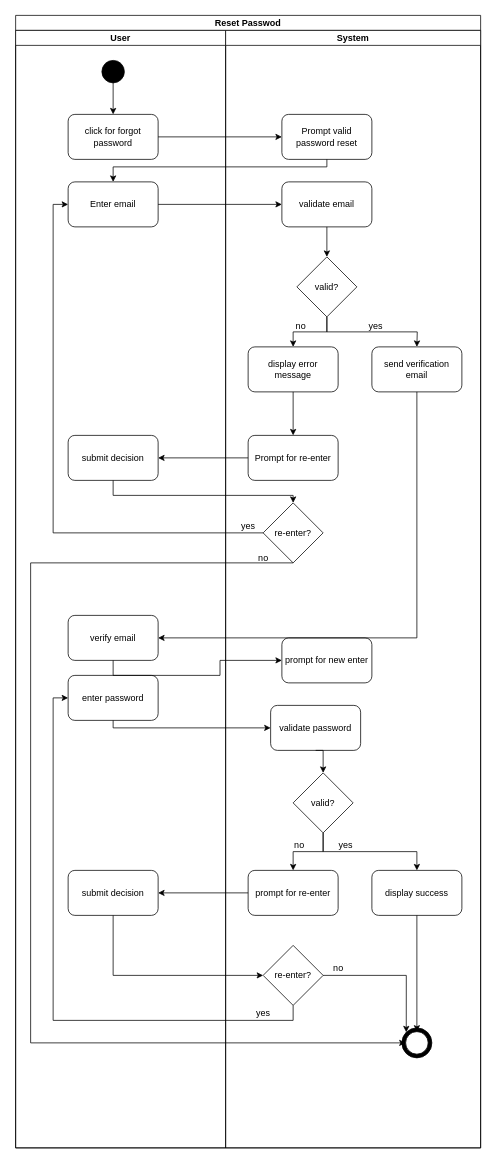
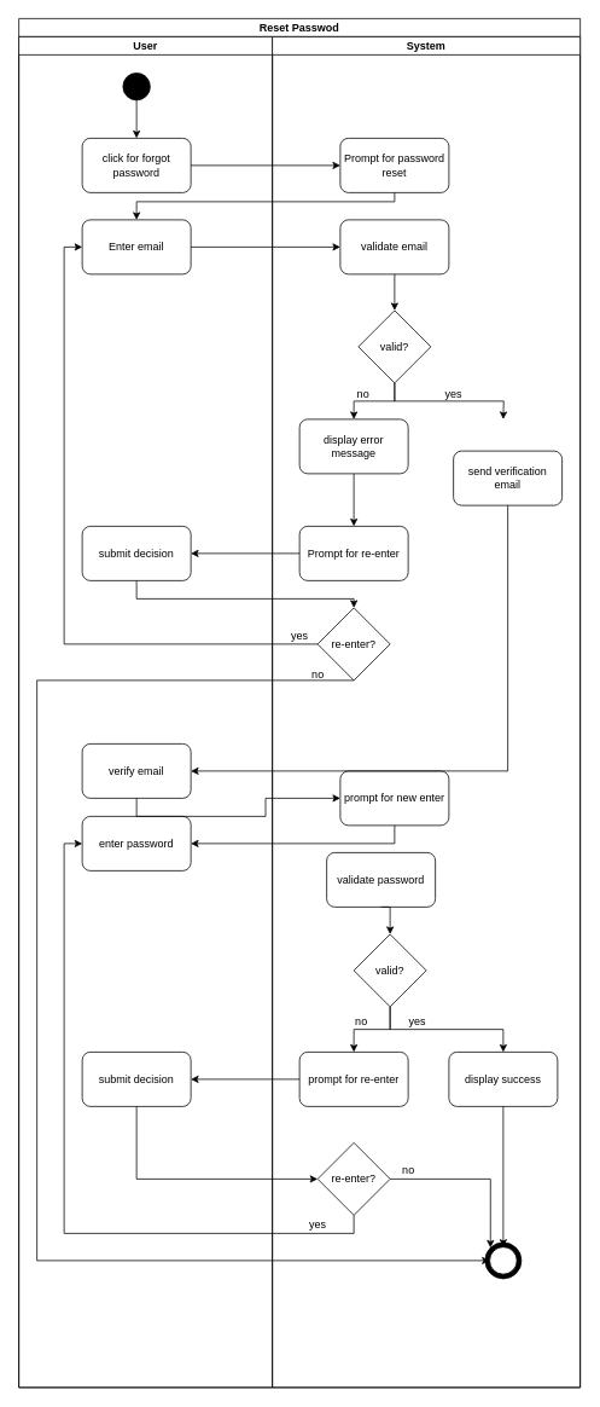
  <mxCell id="0" />
  <mxCell id="1" parent="0" />
  <mxCell id="2" value="Reset Passwod" style="swimlane;childLayout=stackLayout;resizeParent=1;resizeParentMax=0;startSize=20;fillColor=none;" parent="1" vertex="1"><mxGeometry x="20" y="20" width="620" height="1510" as="geometry"><mxRectangle x="220" y="60" width="60" height="20" as="alternateBounds" /></mxGeometry></mxCell>
  <mxCell id="3" value="User" style="swimlane;startSize=20;" parent="2" vertex="1"><mxGeometry y="20" width="280" height="1490" as="geometry" /></mxCell>
  <mxCell id="4" value="click for forgot password" style="rounded=1;whiteSpace=wrap;html=1;fillColor=none;" parent="3" vertex="1"><mxGeometry x="70" y="112" width="120" height="60" as="geometry" /></mxCell>
  <mxCell id="5" value="Enter email" style="rounded=1;whiteSpace=wrap;html=1;fillColor=none;" parent="3" vertex="1"><mxGeometry x="70" y="202" width="120" height="60" as="geometry" /></mxCell>
  <mxCell id="6" value="submit decision" style="rounded=1;whiteSpace=wrap;html=1;fillColor=none;" parent="3" vertex="1"><mxGeometry x="70" y="540" width="120" height="60" as="geometry" /></mxCell>
  <mxCell id="7" style="edgeStyle=orthogonalEdgeStyle;rounded=0;orthogonalLoop=1;jettySize=auto;html=1;exitX=0.5;exitY=1;exitDx=0;exitDy=0;entryX=0.5;entryY=0;entryDx=0;entryDy=0;" parent="3" source="8" target="4" edge="1"><mxGeometry relative="1" as="geometry" /></mxCell>
  <mxCell id="8" value="" style="ellipse;whiteSpace=wrap;html=1;aspect=fixed;fillColor=#000000;" parent="3" vertex="1"><mxGeometry x="115" y="40" width="30" height="30" as="geometry" /></mxCell>
  <mxCell id="9" value="verify email" style="rounded=1;whiteSpace=wrap;html=1;fillColor=none;" parent="3" vertex="1"><mxGeometry x="70" y="780" width="120" height="60" as="geometry" /></mxCell>
  <mxCell id="10" value="enter password" style="rounded=1;whiteSpace=wrap;html=1;fillColor=none;" parent="3" vertex="1"><mxGeometry x="70" y="860" width="120" height="60" as="geometry" /></mxCell>
  <mxCell id="11" value="submit decision" style="rounded=1;whiteSpace=wrap;html=1;fillColor=none;" parent="3" vertex="1"><mxGeometry x="70" y="1120" width="120" height="60" as="geometry" /></mxCell>
  <mxCell id="12" style="edgeStyle=orthogonalEdgeStyle;rounded=0;orthogonalLoop=1;jettySize=auto;html=1;exitX=1;exitY=0.5;exitDx=0;exitDy=0;entryX=0;entryY=0.5;entryDx=0;entryDy=0;" parent="2" source="4" target="19" edge="1"><mxGeometry relative="1" as="geometry" /></mxCell>
  <mxCell id="13" style="edgeStyle=orthogonalEdgeStyle;rounded=0;orthogonalLoop=1;jettySize=auto;html=1;exitX=0.5;exitY=1;exitDx=0;exitDy=0;entryX=0.5;entryY=0;entryDx=0;entryDy=0;" parent="2" source="19" target="5" edge="1"><mxGeometry relative="1" as="geometry"><Array as="points"><mxPoint x="415" y="202" /><mxPoint x="130" y="202" /></Array></mxGeometry></mxCell>
  <mxCell id="14" style="edgeStyle=orthogonalEdgeStyle;rounded=0;orthogonalLoop=1;jettySize=auto;html=1;exitX=1;exitY=0.5;exitDx=0;exitDy=0;entryX=0;entryY=0.5;entryDx=0;entryDy=0;" parent="2" source="5" target="21" edge="1"><mxGeometry relative="1" as="geometry" /></mxCell>
  <mxCell id="15" style="edgeStyle=orthogonalEdgeStyle;rounded=0;orthogonalLoop=1;jettySize=auto;html=1;exitX=0;exitY=0.5;exitDx=0;exitDy=0;entryX=1;entryY=0.5;entryDx=0;entryDy=0;" parent="2" source="28" target="6" edge="1"><mxGeometry relative="1" as="geometry" /></mxCell>
  <mxCell id="16" style="edgeStyle=orthogonalEdgeStyle;rounded=0;orthogonalLoop=1;jettySize=auto;html=1;exitX=0;exitY=0.5;exitDx=0;exitDy=0;entryX=0;entryY=0.5;entryDx=0;entryDy=0;" parent="2" source="29" target="5" edge="1"><mxGeometry relative="1" as="geometry" /></mxCell>
  <mxCell id="17" style="edgeStyle=orthogonalEdgeStyle;rounded=0;orthogonalLoop=1;jettySize=auto;html=1;exitX=0.5;exitY=1;exitDx=0;exitDy=0;" parent="2" source="6" target="29" edge="1"><mxGeometry relative="1" as="geometry"><Array as="points"><mxPoint x="130" y="640" /></Array></mxGeometry></mxCell>
  <mxCell id="18" value="System" style="swimlane;startSize=20;" parent="2" vertex="1"><mxGeometry x="280" y="20" width="340" height="1490" as="geometry" /></mxCell>
- <mxCell id="19" value="Prompt valid password reset" style="rounded=1;whiteSpace=wrap;html=1;fillColor=none;" parent="18" vertex="1"><mxGeometry x="75" y="112" width="120" height="60" as="geometry" /></mxCell>
+ <mxCell id="19" value="Prompt for password reset" style="rounded=1;whiteSpace=wrap;html=1;fillColor=none;" parent="18" vertex="1"><mxGeometry x="75" y="112" width="120" height="60" as="geometry" /></mxCell>
  <mxCell id="20" style="edgeStyle=orthogonalEdgeStyle;rounded=0;orthogonalLoop=1;jettySize=auto;html=1;exitX=0.5;exitY=1;exitDx=0;exitDy=0;entryX=0.5;entryY=0;entryDx=0;entryDy=0;" parent="18" source="21" target="24" edge="1"><mxGeometry relative="1" as="geometry" /></mxCell>
  <mxCell id="21" value="validate email" style="rounded=1;whiteSpace=wrap;html=1;fillColor=none;" parent="18" vertex="1"><mxGeometry x="75" y="202" width="120" height="60" as="geometry" /></mxCell>
  <mxCell id="22" style="edgeStyle=orthogonalEdgeStyle;rounded=0;orthogonalLoop=1;jettySize=auto;html=1;exitX=0.5;exitY=1;exitDx=0;exitDy=0;entryX=0.5;entryY=0;entryDx=0;entryDy=0;" parent="18" source="24" target="26" edge="1"><mxGeometry relative="1" as="geometry" /></mxCell>
  <mxCell id="23" style="edgeStyle=orthogonalEdgeStyle;rounded=0;orthogonalLoop=1;jettySize=auto;html=1;exitX=0.5;exitY=1;exitDx=0;exitDy=0;entryX=0.5;entryY=0;entryDx=0;entryDy=0;" parent="18" source="24" edge="1"><mxGeometry relative="1" as="geometry"><mxPoint x="255" y="422" as="targetPoint" /></mxGeometry></mxCell>
  <mxCell id="24" value="valid?" style="rhombus;whiteSpace=wrap;html=1;fillColor=none;" parent="18" vertex="1"><mxGeometry x="95" y="302" width="80" height="80" as="geometry" /></mxCell>
  <mxCell id="25" style="edgeStyle=orthogonalEdgeStyle;rounded=0;orthogonalLoop=1;jettySize=auto;html=1;exitX=0.5;exitY=1;exitDx=0;exitDy=0;entryX=0.5;entryY=0;entryDx=0;entryDy=0;" parent="18" source="26" target="28" edge="1"><mxGeometry relative="1" as="geometry" /></mxCell>
  <mxCell id="26" value="display error message" style="rounded=1;whiteSpace=wrap;html=1;fillColor=none;" parent="18" vertex="1"><mxGeometry x="30" y="422" width="120" height="60" as="geometry" /></mxCell>
- <mxCell id="27" value="send verification email" style="rounded=1;whiteSpace=wrap;html=1;fillColor=none;" parent="18" vertex="1"><mxGeometry x="195" y="422" width="120" height="60" as="geometry" /></mxCell>
+ <mxCell id="27" value="send verification email" style="rounded=1;whiteSpace=wrap;html=1;fillColor=none;" parent="18" vertex="1"><mxGeometry x="200" y="457" width="120" height="60" as="geometry" /></mxCell>
  <mxCell id="28" value="Prompt for re-enter&lt;span style=&quot;color: rgba(0 , 0 , 0 , 0) ; font-family: monospace ; font-size: 0px&quot;&gt;%3CmxGraphModel%3E%3Croot%3E%3CmxCell%20id%3D%220%22%2F%3E%3CmxCell%20id%3D%221%22%20parent%3D%220%22%2F%3E%3CmxCell%20id%3D%222%22%20value%3D%22click%20for%20sign%20Up%20tho%20the%20system%22%20style%3D%22rounded%3D1%3BwhiteSpace%3Dwrap%3Bhtml%3D1%3BfillColor%3Dnone%3B%22%20vertex%3D%221%22%20parent%3D%221%22%3E%3CmxGeometry%20x%3D%22280%22%20y%3D%22110%22%20width%3D%22120%22%20height%3D%2260%22%20as%3D%22geometry%22%2F%3E%3C%2FmxCell%3E%3C%2Froot%3E%3C%2FmxGraphModel%3E&lt;/span&gt;" style="rounded=1;whiteSpace=wrap;html=1;fillColor=none;" parent="18" vertex="1"><mxGeometry x="30" y="540" width="120" height="60" as="geometry" /></mxCell>
  <mxCell id="29" value="re-enter?" style="rhombus;whiteSpace=wrap;html=1;fillColor=none;" parent="18" vertex="1"><mxGeometry x="50" y="630" width="80" height="80" as="geometry" /></mxCell>
  <mxCell id="30" value="prompt for new enter" style="rounded=1;whiteSpace=wrap;html=1;fillColor=none;" parent="18" vertex="1"><mxGeometry x="75" y="810" width="120" height="60" as="geometry" /></mxCell>
  <mxCell id="31" style="edgeStyle=orthogonalEdgeStyle;rounded=0;orthogonalLoop=1;jettySize=auto;html=1;exitX=0.5;exitY=1;exitDx=0;exitDy=0;entryX=0.5;entryY=0;entryDx=0;entryDy=0;" parent="18" source="32" target="35" edge="1"><mxGeometry relative="1" as="geometry" /></mxCell>
  <mxCell id="32" value="validate password" style="rounded=1;whiteSpace=wrap;html=1;fillColor=none;" parent="18" vertex="1"><mxGeometry x="60" y="900" width="120" height="60" as="geometry" /></mxCell>
  <mxCell id="33" style="edgeStyle=orthogonalEdgeStyle;rounded=0;orthogonalLoop=1;jettySize=auto;html=1;exitX=0.5;exitY=1;exitDx=0;exitDy=0;entryX=0.5;entryY=0;entryDx=0;entryDy=0;" parent="18" source="35" target="36" edge="1"><mxGeometry relative="1" as="geometry" /></mxCell>
  <mxCell id="34" style="edgeStyle=orthogonalEdgeStyle;rounded=0;orthogonalLoop=1;jettySize=auto;html=1;exitX=0.5;exitY=1;exitDx=0;exitDy=0;entryX=0.5;entryY=0;entryDx=0;entryDy=0;" parent="18" source="35" target="37" edge="1"><mxGeometry relative="1" as="geometry" /></mxCell>
  <mxCell id="35" value="valid?" style="rhombus;whiteSpace=wrap;html=1;fillColor=none;" parent="18" vertex="1"><mxGeometry x="90" y="990" width="80" height="80" as="geometry" /></mxCell>
  <mxCell id="36" value="prompt for re-enter" style="rounded=1;whiteSpace=wrap;html=1;fillColor=none;" parent="18" vertex="1"><mxGeometry x="30" y="1120" width="120" height="60" as="geometry" /></mxCell>
  <mxCell id="37" value="display success" style="rounded=1;whiteSpace=wrap;html=1;fillColor=none;" parent="18" vertex="1"><mxGeometry x="195" y="1120" width="120" height="60" as="geometry" /></mxCell>
  <mxCell id="38" style="edgeStyle=orthogonalEdgeStyle;rounded=0;orthogonalLoop=1;jettySize=auto;html=1;exitX=1;exitY=0.5;exitDx=0;exitDy=0;entryX=0;entryY=0;entryDx=0;entryDy=0;" parent="18" source="39" target="41" edge="1"><mxGeometry relative="1" as="geometry" /></mxCell>
  <mxCell id="39" value="re-enter?" style="rhombus;whiteSpace=wrap;html=1;fillColor=none;" parent="18" vertex="1"><mxGeometry x="50" y="1220" width="80" height="80" as="geometry" /></mxCell>
  <mxCell id="40" value="" style="group" parent="18" vertex="1" connectable="0"><mxGeometry x="235" y="1330" width="40" height="40" as="geometry" /></mxCell>
  <mxCell id="41" value="" style="ellipse;whiteSpace=wrap;html=1;aspect=fixed;strokeWidth=1;fillColor=#000000;" parent="40" vertex="1"><mxGeometry width="40" height="40" as="geometry" /></mxCell>
  <mxCell id="42" value="" style="ellipse;whiteSpace=wrap;html=1;aspect=fixed;" parent="40" vertex="1"><mxGeometry x="5" y="5" width="30" height="30" as="geometry" /></mxCell>
  <mxCell id="43" style="edgeStyle=orthogonalEdgeStyle;rounded=0;orthogonalLoop=1;jettySize=auto;html=1;exitX=0.5;exitY=1;exitDx=0;exitDy=0;entryX=0.5;entryY=0;entryDx=0;entryDy=0;" parent="18" source="37" target="42" edge="1"><mxGeometry relative="1" as="geometry"><mxPoint x="255" y="1230" as="targetPoint" /></mxGeometry></mxCell>
  <mxCell id="44" style="edgeStyle=orthogonalEdgeStyle;rounded=0;orthogonalLoop=1;jettySize=auto;html=1;exitX=0.5;exitY=1;exitDx=0;exitDy=0;entryX=0;entryY=0.5;entryDx=0;entryDy=0;entryPerimeter=0;" parent="18" source="29" target="42" edge="1"><mxGeometry relative="1" as="geometry"><mxPoint x="230" y="1350" as="targetPoint" /><Array as="points"><mxPoint x="-260" y="710" /><mxPoint x="-260" y="1350" /></Array></mxGeometry></mxCell>
  <mxCell id="45" style="edgeStyle=orthogonalEdgeStyle;rounded=0;orthogonalLoop=1;jettySize=auto;html=1;exitX=0.5;exitY=1;exitDx=0;exitDy=0;entryX=0;entryY=0.5;entryDx=0;entryDy=0;" parent="2" source="9" target="30" edge="1"><mxGeometry relative="1" as="geometry" /></mxCell>
  <mxCell id="46" style="edgeStyle=orthogonalEdgeStyle;rounded=0;orthogonalLoop=1;jettySize=auto;html=1;exitX=0.5;exitY=1;exitDx=0;exitDy=0;entryX=1;entryY=0.5;entryDx=0;entryDy=0;" parent="2" source="27" target="9" edge="1"><mxGeometry relative="1" as="geometry"><mxPoint x="535" y="600" as="targetPoint" /></mxGeometry></mxCell>
  <mxCell id="47" style="edgeStyle=orthogonalEdgeStyle;rounded=0;orthogonalLoop=1;jettySize=auto;html=1;exitX=0;exitY=0.5;exitDx=0;exitDy=0;entryX=1;entryY=0.5;entryDx=0;entryDy=0;" parent="2" source="36" target="11" edge="1"><mxGeometry relative="1" as="geometry" /></mxCell>
- <mxCell id="49" style="edgeStyle=orthogonalEdgeStyle;rounded=0;orthogonalLoop=1;jettySize=auto;html=1;exitX=0.5;exitY=1;exitDx=0;exitDy=0;entryX=0;entryY=0.5;entryDx=0;entryDy=0;" parent="2" source="10" target="32" edge="1"><mxGeometry relative="1" as="geometry"><Array as="points"><mxPoint x="130" y="950" /></Array></mxGeometry></mxCell>
+ <mxCell id="48" style="edgeStyle=orthogonalEdgeStyle;rounded=0;orthogonalLoop=1;jettySize=auto;html=1;exitX=0.5;exitY=1;exitDx=0;exitDy=0;entryX=1;entryY=0.5;entryDx=0;entryDy=0;" parent="2" source="30" target="10" edge="1"><mxGeometry relative="1" as="geometry" /></mxCell>
  <mxCell id="50" style="edgeStyle=orthogonalEdgeStyle;rounded=0;orthogonalLoop=1;jettySize=auto;html=1;exitX=0.5;exitY=1;exitDx=0;exitDy=0;entryX=0;entryY=0.5;entryDx=0;entryDy=0;" parent="2" source="11" target="39" edge="1"><mxGeometry relative="1" as="geometry" /></mxCell>
  <mxCell id="51" style="edgeStyle=orthogonalEdgeStyle;rounded=0;orthogonalLoop=1;jettySize=auto;html=1;exitX=0.5;exitY=1;exitDx=0;exitDy=0;entryX=0;entryY=0.5;entryDx=0;entryDy=0;" parent="2" source="39" target="10" edge="1"><mxGeometry relative="1" as="geometry" /></mxCell>
  <mxCell id="52" value="yes" style="text;html=1;align=center;verticalAlign=middle;resizable=0;points=[];autosize=1;strokeColor=none;" parent="1" vertex="1"><mxGeometry x="485" y="424" width="30" height="20" as="geometry" /></mxCell>
  <mxCell id="53" value="no" style="text;html=1;align=center;verticalAlign=middle;resizable=0;points=[];autosize=1;strokeColor=none;" parent="1" vertex="1"><mxGeometry x="385" y="425" width="30" height="20" as="geometry" /></mxCell>
  <mxCell id="54" value="yes" style="text;html=1;align=center;verticalAlign=middle;resizable=0;points=[];autosize=1;strokeColor=none;" parent="1" vertex="1"><mxGeometry x="315" y="691" width="30" height="20" as="geometry" /></mxCell>
  <mxCell id="55" value="no" style="text;html=1;align=center;verticalAlign=middle;resizable=0;points=[];autosize=1;strokeColor=none;" parent="1" vertex="1"><mxGeometry x="335" y="734" width="30" height="20" as="geometry" /></mxCell>
  <mxCell id="56" value="yes" style="text;html=1;align=center;verticalAlign=middle;resizable=0;points=[];autosize=1;strokeColor=none;" parent="1" vertex="1"><mxGeometry x="335" y="1340" width="30" height="20" as="geometry" /></mxCell>
  <mxCell id="57" value="no" style="text;html=1;align=center;verticalAlign=middle;resizable=0;points=[];autosize=1;strokeColor=none;" parent="1" vertex="1"><mxGeometry x="435" y="1280" width="30" height="20" as="geometry" /></mxCell>
  <mxCell id="58" value="yes" style="text;html=1;align=center;verticalAlign=middle;resizable=0;points=[];autosize=1;strokeColor=none;" parent="1" vertex="1"><mxGeometry x="445" y="1117" width="30" height="20" as="geometry" /></mxCell>
  <mxCell id="59" value="no" style="text;html=1;align=center;verticalAlign=middle;resizable=0;points=[];autosize=1;strokeColor=none;" parent="1" vertex="1"><mxGeometry x="383" y="1116" width="30" height="20" as="geometry" /></mxCell>
